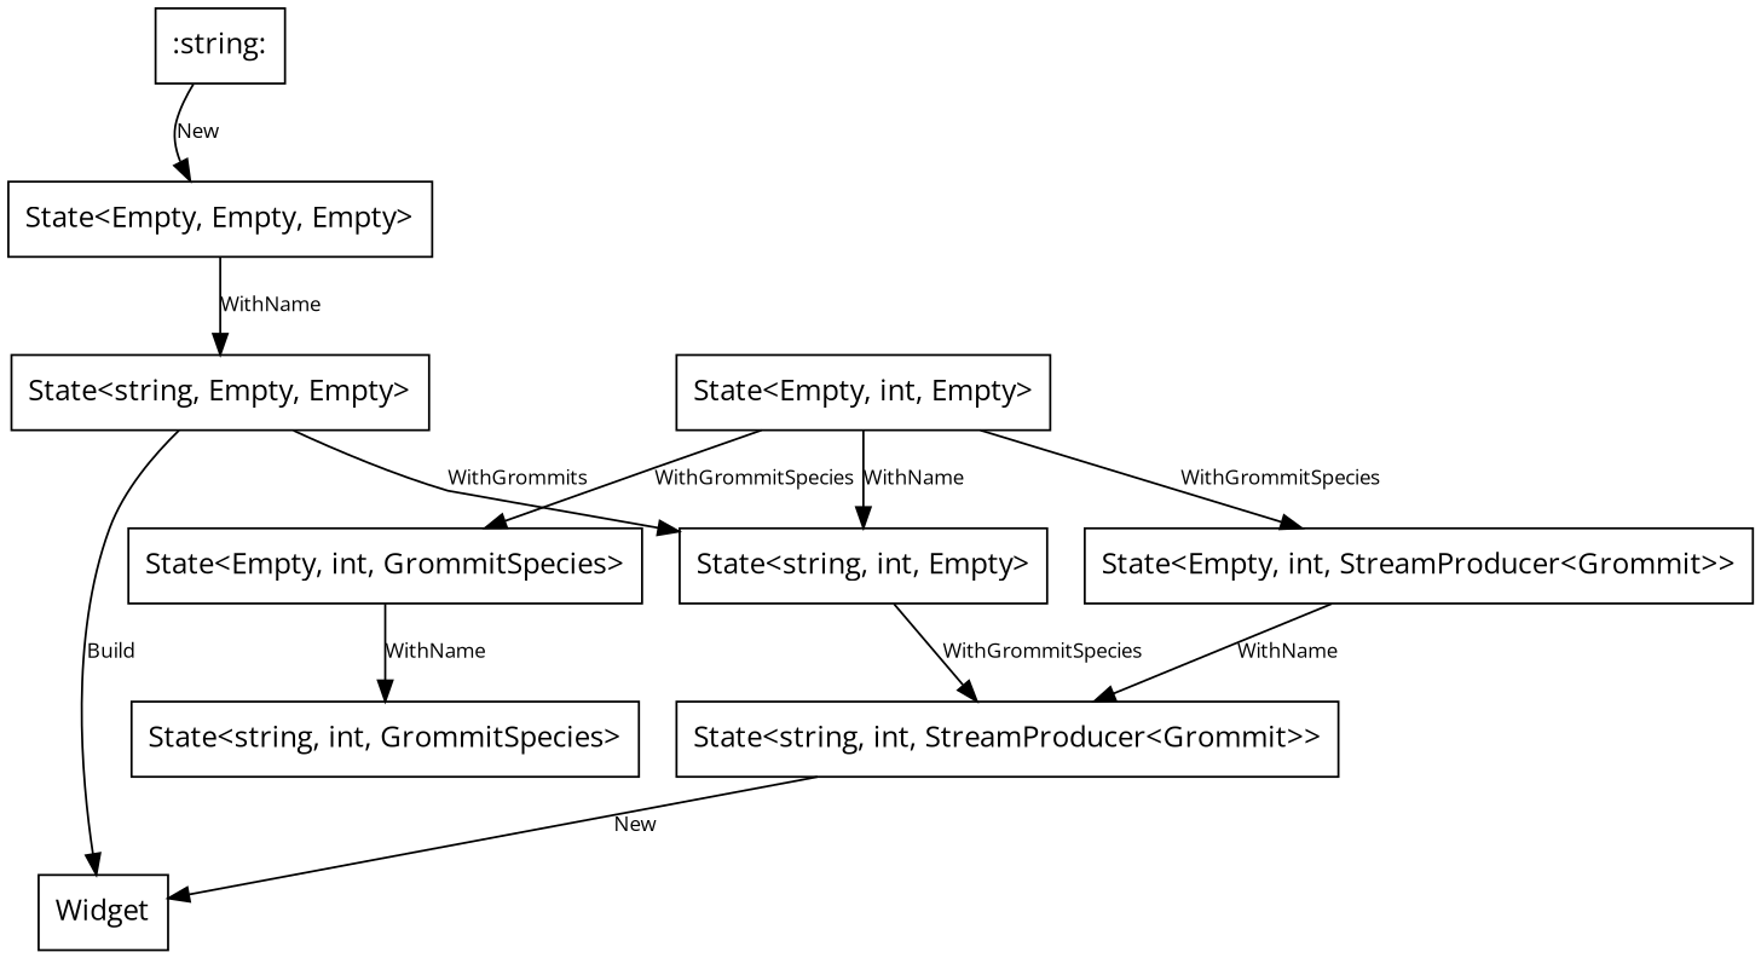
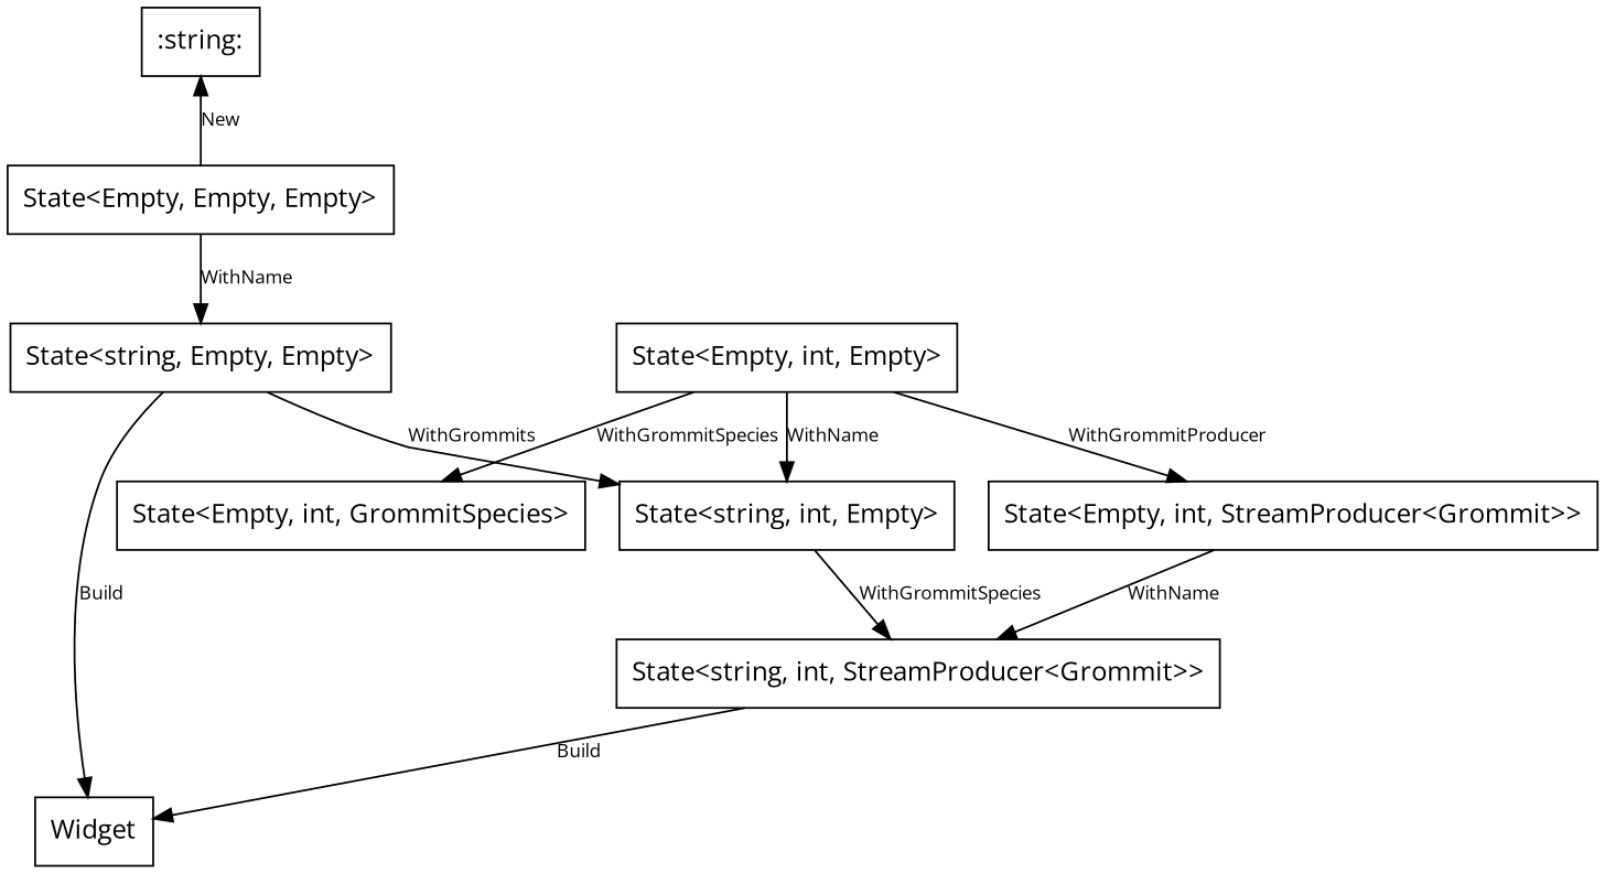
  digraph {
    fontname="Open Sans"
    node [fontname="Open Sans" shape=rect]
    edge [fontname="Open Sans" fontsize=10]
    n1 [label=":string:"]
    "State<Empty, Empty, Empty>"
    "State<string, Empty, Empty>"
    "State<Empty, int, Empty>"
    "State<Empty, int, GrommitSpecies>"
    "State<Empty, int, StreamProducer<Grommit>>"
    "State<string, int, Empty>"
    Widget
-   "State<string, int, GrommitSpecies>"
    "State<string, int, StreamProducer<Grommit>>"
-   n1 -> "State<Empty, Empty, Empty>" [label=New]
+   "State<Empty, Empty, Empty>" -> n1 [label=New]
    "State<Empty, Empty, Empty>" -> "State<string, Empty, Empty>" [label=WithName]
    "State<string, Empty, Empty>" -> "State<string, int, Empty>" [label=WithGrommits]
    "State<string, Empty, Empty>" -> Widget [label=Build]
    "State<Empty, int, Empty>" -> "State<Empty, int, GrommitSpecies>" [label=WithGrommitSpecies]
-   "State<Empty, int, Empty>" -> "State<Empty, int, StreamProducer<Grommit>>" [label=WithGrommitSpecies]
+   "State<Empty, int, Empty>" -> "State<Empty, int, StreamProducer<Grommit>>" [label=WithGrommitProducer]
    "State<Empty, int, Empty>" -> "State<string, int, Empty>" [label=WithName]
-   "State<Empty, int, GrommitSpecies>" -> "State<string, int, GrommitSpecies>" [label=WithName]
    "State<Empty, int, StreamProducer<Grommit>>" -> "State<string, int, StreamProducer<Grommit>>" [label=WithName]
    "State<string, int, Empty>" -> "State<string, int, StreamProducer<Grommit>>" [label=WithGrommitSpecies]
-   "State<string, int, StreamProducer<Grommit>>" -> Widget [label=New]
+   "State<string, int, StreamProducer<Grommit>>" -> Widget [label=Build]
  }
